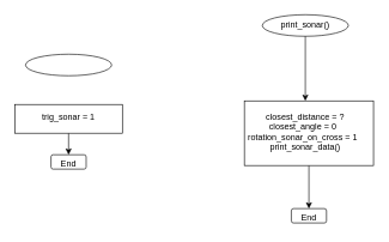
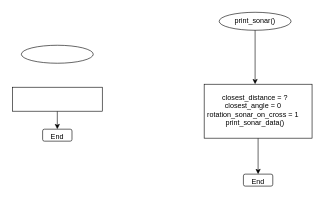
  <mxCell id="0" />
  <mxCell id="1" parent="0" />
  <mxCell id="2" value="" style="ellipse;whiteSpace=wrap;html=1;" vertex="1" parent="1"><mxGeometry x="35" y="75" width="120" height="30" as="geometry" /></mxCell>
  <mxCell id="3" style="edgeStyle=orthogonalEdgeStyle;rounded=0;orthogonalLoop=1;jettySize=auto;html=1;exitX=0.5;exitY=1;exitDx=0;exitDy=0;entryX=0.5;entryY=0;entryDx=0;entryDy=0;" edge="1" parent="1" source="4" target="7"><mxGeometry relative="1" as="geometry" /></mxCell>
  <mxCell id="4" value="" style="rounded=0;whiteSpace=wrap;html=1;" vertex="1" parent="1"><mxGeometry x="20" y="145" width="150" height="40" as="geometry" /></mxCell>
- <mxCell id="5" value="trig_sonar = 1" style="text;html=1;align=center;verticalAlign=middle;whiteSpace=wrap;rounded=0;" vertex="1" parent="1"><mxGeometry x="27" y="145" width="136" height="35" as="geometry" /></mxCell>
  <mxCell id="6" value="" style="rounded=1;whiteSpace=wrap;html=1;" vertex="1" parent="1"><mxGeometry x="70.5" y="215" width="49" height="20" as="geometry" /></mxCell>
  <mxCell id="7" value="End" style="text;html=1;align=center;verticalAlign=middle;whiteSpace=wrap;rounded=0;" vertex="1" parent="1"><mxGeometry x="65" y="215" width="60" height="25" as="geometry" /></mxCell>
  <mxCell id="8" value="" style="ellipse;whiteSpace=wrap;html=1;" vertex="1" parent="1"><mxGeometry x="365" y="20" width="120" height="30" as="geometry" /></mxCell>
  <mxCell id="9" style="edgeStyle=orthogonalEdgeStyle;rounded=0;orthogonalLoop=1;jettySize=auto;html=1;exitX=0.5;exitY=1;exitDx=0;exitDy=0;entryX=0.5;entryY=0;entryDx=0;entryDy=0;" edge="1" parent="1" source="10" target="13"><mxGeometry relative="1" as="geometry" /></mxCell>
  <mxCell id="10" value="print_sonar()" style="text;html=1;align=center;verticalAlign=middle;whiteSpace=wrap;rounded=0;" vertex="1" parent="1"><mxGeometry x="395" y="20" width="60" height="30" as="geometry" /></mxCell>
  <mxCell id="11" style="edgeStyle=orthogonalEdgeStyle;rounded=0;orthogonalLoop=1;jettySize=auto;html=1;exitX=0.5;exitY=1;exitDx=0;exitDy=0;entryX=0.5;entryY=0;entryDx=0;entryDy=0;" edge="1" parent="1" source="12" target="15"><mxGeometry relative="1" as="geometry" /></mxCell>
  <mxCell id="12" value="" style="rounded=0;whiteSpace=wrap;html=1;" vertex="1" parent="1"><mxGeometry x="340" y="140" width="180" height="90" as="geometry" /></mxCell>
  <mxCell id="13" value="&lt;div&gt;closest_distance = ?&lt;span style=&quot;background-color: transparent; color: light-dark(rgb(0, 0, 0), rgb(255, 255, 255));&quot;&gt;closest_angle = 0&amp;nbsp;&amp;nbsp;&lt;/span&gt;&lt;/div&gt;&lt;div&gt;rotation_sonar_on_cross = 1&amp;nbsp;&amp;nbsp;&lt;/div&gt;&lt;div&gt;print_sonar_data()&lt;/div&gt;" style="text;html=1;align=center;verticalAlign=middle;whiteSpace=wrap;rounded=0;" vertex="1" parent="1"><mxGeometry x="335" y="140" width="180" height="85" as="geometry" /></mxCell>
  <mxCell id="14" value="" style="rounded=1;whiteSpace=wrap;html=1;" vertex="1" parent="1"><mxGeometry x="405.5" y="290" width="49" height="20" as="geometry" /></mxCell>
  <mxCell id="15" value="End" style="text;html=1;align=center;verticalAlign=middle;whiteSpace=wrap;rounded=0;" vertex="1" parent="1"><mxGeometry x="400" y="290" width="60" height="25" as="geometry" /></mxCell>
